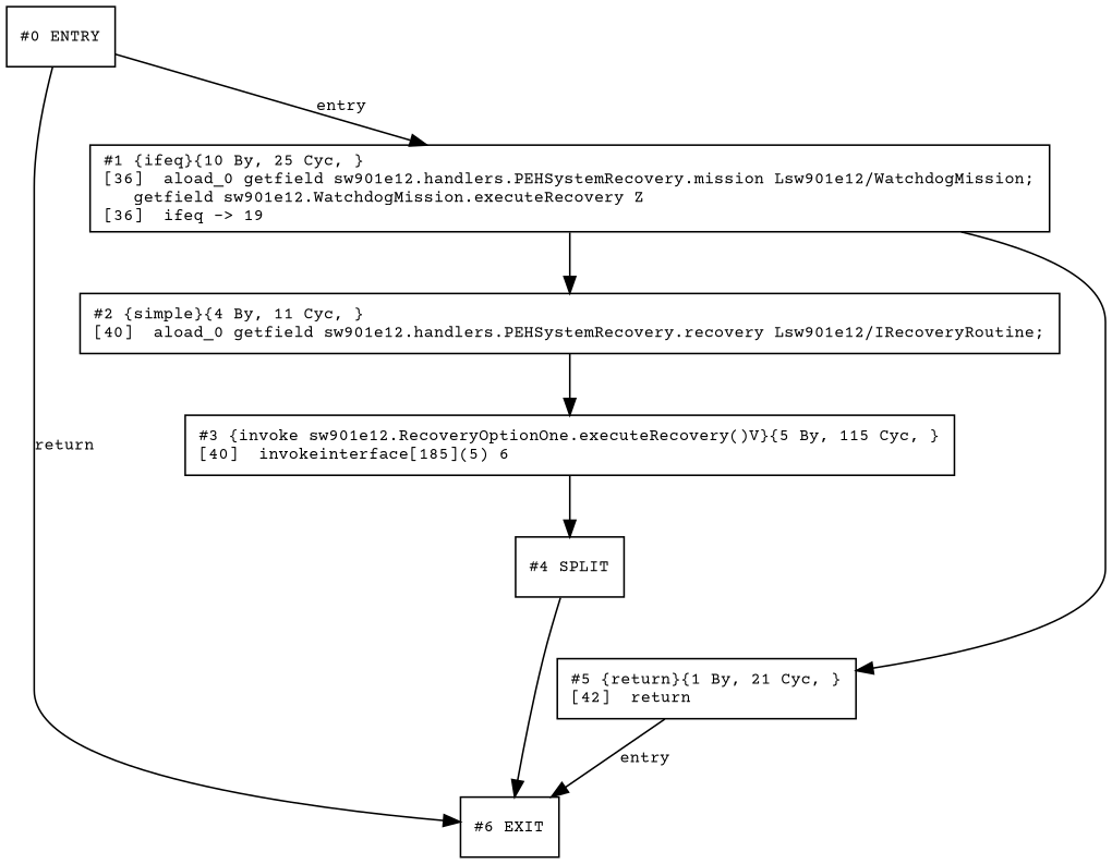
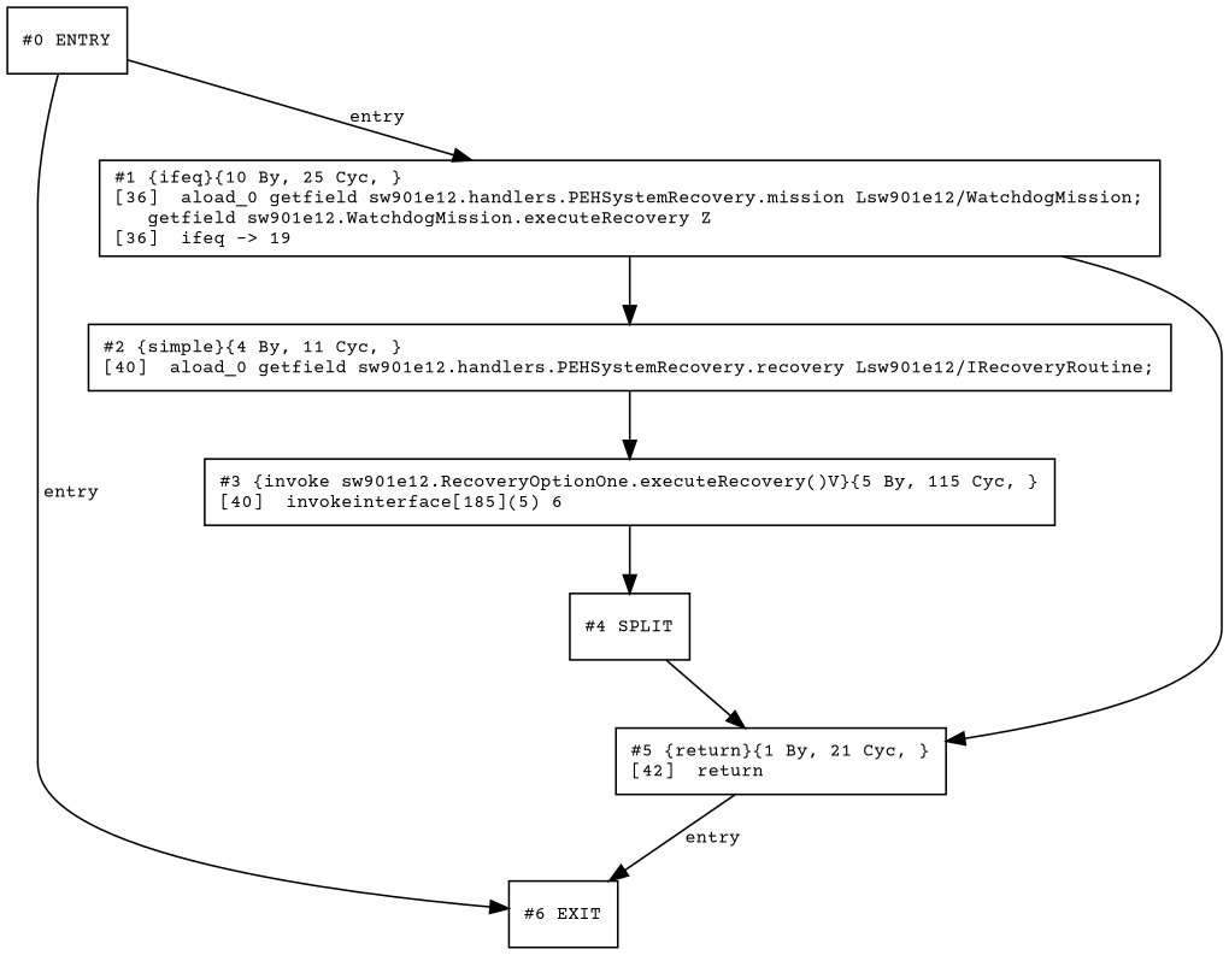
  digraph {
    fontname="Courier Prime"
    node [fontname="Courier Prime" fontsize=10 shape=box]
    edge [fontname="Courier Prime" fontsize=10]
    n1 [label="#0 ENTRY"]
    n2 [label="#6 EXIT"]
    n3 [label="#1 {ifeq}{10 By, 25 Cyc, }\l[36]  aload_0 getfield sw901e12.handlers.PEHSystemRecovery.mission Lsw901e12/WatchdogMission;\l  \ getfield sw901e12.WatchdogMission.executeRecovery Z\l[36]  ifeq -> 19\l"]
    n4 [label="#2 {simple}{4 By, 11 Cyc, }\l[40]  aload_0 getfield sw901e12.handlers.PEHSystemRecovery.recovery Lsw901e12/IRecoveryRoutine;\l"]
    n5 [label="#5 {return}{1 By, 21 Cyc, }\l[42]  return\l"]
    n6 [label="#3 {invoke sw901e12.RecoveryOptionOne.executeRecovery()V}{5 By, 115 Cyc, }\l[40]  invokeinterface[185](5) 6\l"]
    n7 [label="#4 SPLIT"]
-   n1 -> n2 [label=return]
+   n1 -> n2 [label=entry]
    n1 -> n3 [label=entry]
    n3 -> n4
    n3 -> n5
    n4 -> n6
    n5 -> n2 [label=entry]
    n6 -> n7
-   n7 -> n2
+   n7 -> n5
  }
